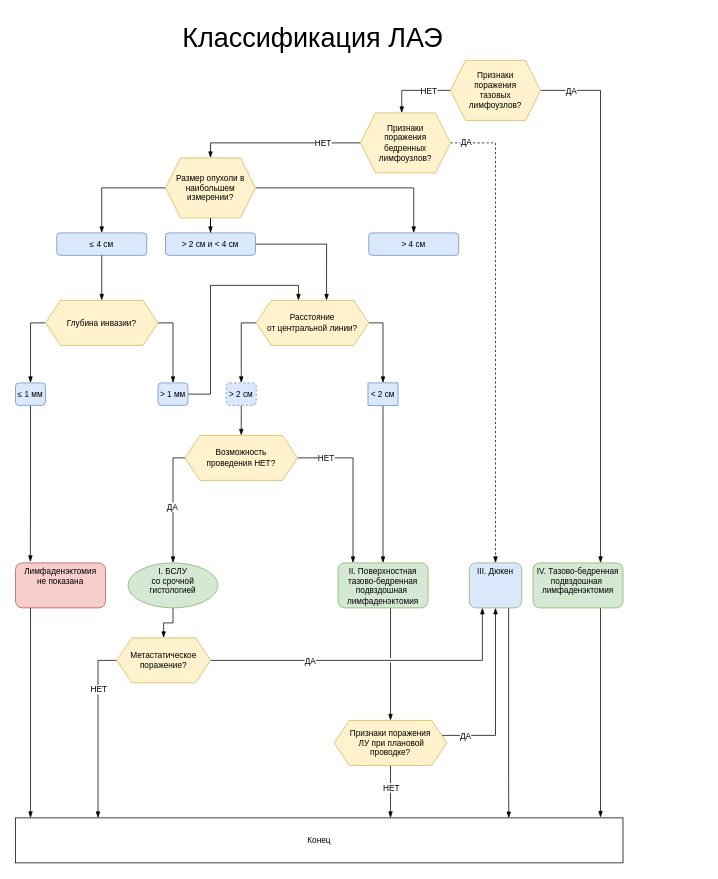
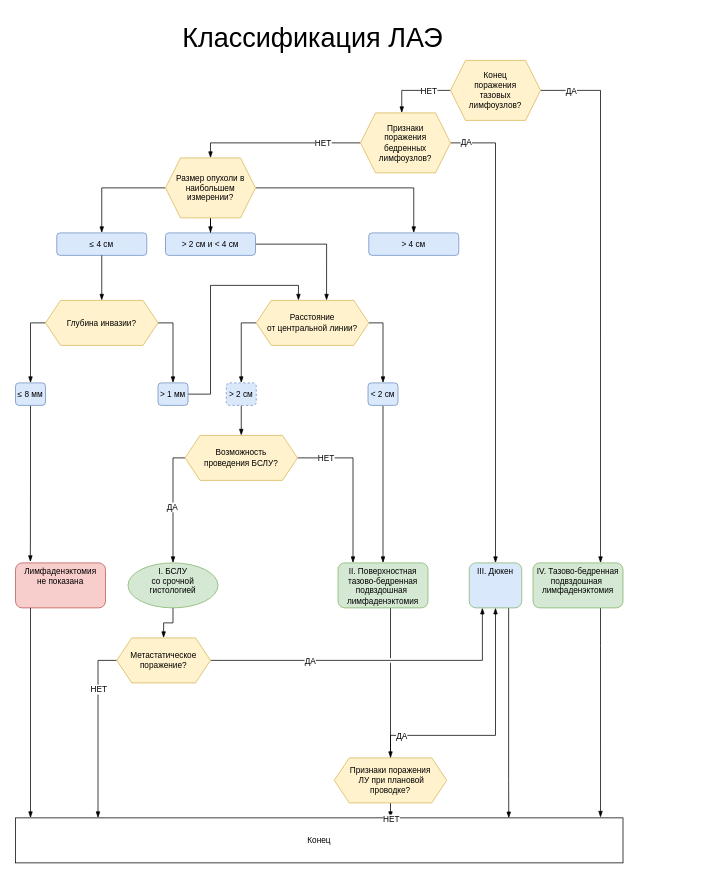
  <mxCell id="0" />
  <mxCell id="1" parent="0" />
  <mxCell id="2" style="edgeStyle=orthogonalEdgeStyle;rounded=0;orthogonalLoop=1;jettySize=auto;html=1;exitX=1;exitY=0.5;exitDx=0;exitDy=0;endArrow=blockThin;startSize=5;endFill=1;labelBackgroundColor=none;" parent="1" source="6" edge="1"><mxGeometry relative="1" as="geometry"><Array as="points"><mxPoint x="800" y="120" /></Array><mxPoint x="719.998" y="50.023" as="sourcePoint" /><mxPoint x="800.033" y="750" as="targetPoint" /></mxGeometry></mxCell>
  <mxCell id="3" value="ДА" style="edgeLabel;html=1;align=center;verticalAlign=middle;resizable=0;points=[];endArrow=blockThin;rounded=0;strokeColor=default;startSize=5;endFill=1;labelBackgroundColor=default;" parent="2" vertex="1" connectable="0"><mxGeometry x="-0.007" y="-3" relative="1" as="geometry"><mxPoint x="-37" y="-273" as="offset" /></mxGeometry></mxCell>
  <mxCell id="4" style="edgeStyle=orthogonalEdgeStyle;rounded=0;orthogonalLoop=1;jettySize=auto;html=1;endArrow=blockThin;startSize=5;endFill=1;labelBackgroundColor=none;" parent="1" source="6" target="56" edge="1"><mxGeometry relative="1" as="geometry"><Array as="points"><mxPoint x="535" y="120" /></Array></mxGeometry></mxCell>
  <mxCell id="5" value="НЕТ" style="edgeLabel;html=1;align=center;verticalAlign=middle;resizable=0;points=[];endArrow=blockThin;rounded=0;strokeColor=default;startSize=5;endFill=1;labelBackgroundColor=default;" parent="4" vertex="1" connectable="0"><mxGeometry x="0.192" y="-1" relative="1" as="geometry"><mxPoint x="27" y="1" as="offset" /></mxGeometry></mxCell>
- <mxCell id="6" value="Признаки &lt;br&gt;поражения &lt;br&gt;тазовых &lt;br&gt;лимфоузлов?" style="shape=hexagon;perimeter=hexagonPerimeter2;whiteSpace=wrap;html=1;fixedSize=1;labelBackgroundColor=none;endArrow=blockThin;fontSize=11;rounded=0;startSize=5;endFill=1;fillColor=#fff2cc;strokeColor=#d6b656;" parent="1" vertex="1"><mxGeometry x="600" y="80" width="120" height="80" as="geometry" /></mxCell>
+ <mxCell id="6" value="Конец &lt;br&gt;поражения &lt;br&gt;тазовых &lt;br&gt;лимфоузлов?" style="shape=hexagon;perimeter=hexagonPerimeter2;whiteSpace=wrap;html=1;fixedSize=1;labelBackgroundColor=none;endArrow=blockThin;fontSize=11;rounded=0;startSize=5;endFill=1;fillColor=#fff2cc;strokeColor=#d6b656;" parent="1" vertex="1"><mxGeometry x="600" y="80" width="120" height="80" as="geometry" /></mxCell>
  <mxCell id="7" style="edgeStyle=orthogonalEdgeStyle;rounded=0;orthogonalLoop=1;jettySize=auto;html=1;entryX=0.5;entryY=0;entryDx=0;entryDy=0;exitX=0;exitY=0.5;exitDx=0;exitDy=0;startSize=5;endArrow=blockThin;endFill=1;labelBackgroundColor=none;" parent="1" source="10" target="13" edge="1"><mxGeometry relative="1" as="geometry" /></mxCell>
  <mxCell id="8" style="edgeStyle=orthogonalEdgeStyle;rounded=0;orthogonalLoop=1;jettySize=auto;html=1;exitX=0.5;exitY=1;exitDx=0;exitDy=0;endArrow=blockThin;startSize=5;endFill=1;labelBackgroundColor=none;" parent="1" source="10" target="15" edge="1"><mxGeometry relative="1" as="geometry" /></mxCell>
  <mxCell id="9" style="edgeStyle=orthogonalEdgeStyle;rounded=0;orthogonalLoop=1;jettySize=auto;html=1;entryX=0.5;entryY=0;entryDx=0;entryDy=0;endArrow=blockThin;startSize=5;endFill=1;labelBackgroundColor=none;" parent="1" source="10" target="16" edge="1"><mxGeometry relative="1" as="geometry"><Array as="points"><mxPoint x="551" y="250" /></Array></mxGeometry></mxCell>
  <mxCell id="10" value="Размер опухоли в наибольшем измерении?" style="shape=hexagon;perimeter=hexagonPerimeter2;whiteSpace=wrap;html=1;fixedSize=1;labelBackgroundColor=none;endArrow=blockThin;fontSize=11;rounded=0;startSize=5;endFill=1;fillColor=#fff2cc;strokeColor=#d6b656;" parent="1" vertex="1"><mxGeometry x="220" y="210" width="120" height="80" as="geometry" /></mxCell>
  <mxCell id="11" style="edgeStyle=orthogonalEdgeStyle;rounded=0;orthogonalLoop=1;jettySize=auto;html=1;entryX=0.963;entryY=-0.011;entryDx=0;entryDy=0;entryPerimeter=0;endArrow=blockThin;startSize=5;endFill=1;labelBackgroundColor=none;" parent="1" source="12" target="38" edge="1"><mxGeometry relative="1" as="geometry"><Array as="points"><mxPoint x="800" y="860" /><mxPoint x="800" y="860" /></Array></mxGeometry></mxCell>
  <mxCell id="12" value="IV. Тазово-бедренная подвздошная&amp;nbsp;&lt;br&gt;лимфаденэктомия" style="rounded=1;whiteSpace=wrap;html=1;fillColor=#d5e8d4;strokeColor=#82b366;labelBackgroundColor=none;endArrow=blockThin;fontSize=11;startSize=5;endFill=1;perimeterSpacing=0;verticalAlign=top;spacingTop=0;spacing=0;spacingLeft=2;spacingBottom=0;spacingRight=2;" parent="1" vertex="1"><mxGeometry x="710" y="750" width="120" height="60" as="geometry" /></mxCell>
  <mxCell id="13" value="≤ 4 см" style="rounded=1;whiteSpace=wrap;html=1;labelBackgroundColor=none;endArrow=blockThin;fontSize=11;startSize=5;endFill=1;fillColor=#dae8fc;strokeColor=#6c8ebf;" parent="1" vertex="1"><mxGeometry x="75" y="310" width="120" height="30" as="geometry" /></mxCell>
  <mxCell id="14" style="edgeStyle=orthogonalEdgeStyle;rounded=0;orthogonalLoop=1;jettySize=auto;html=1;entryX=0.625;entryY=0;entryDx=0;entryDy=0;endArrow=blockThin;startSize=5;endFill=1;labelBackgroundColor=none;" parent="1" source="15" target="26" edge="1"><mxGeometry relative="1" as="geometry"><Array as="points"><mxPoint x="435" y="325" /></Array></mxGeometry></mxCell>
  <mxCell id="15" value="&amp;gt;&amp;nbsp;2 см и &amp;lt; 4 см" style="rounded=1;whiteSpace=wrap;html=1;labelBackgroundColor=none;endArrow=blockThin;fontSize=11;startSize=5;endFill=1;fillColor=#dae8fc;strokeColor=#6c8ebf;" parent="1" vertex="1"><mxGeometry x="220" y="310" width="120" height="30" as="geometry" /></mxCell>
  <mxCell id="16" value="&amp;gt;&amp;nbsp;4 см" style="rounded=1;whiteSpace=wrap;html=1;labelBackgroundColor=none;endArrow=blockThin;fontSize=11;startSize=5;endFill=1;fillColor=#dae8fc;strokeColor=#6c8ebf;" parent="1" vertex="1"><mxGeometry x="491" y="310" width="120" height="30" as="geometry" /></mxCell>
  <mxCell id="17" style="edgeStyle=orthogonalEdgeStyle;rounded=0;orthogonalLoop=1;jettySize=auto;html=1;entryX=0.165;entryY=-0.024;entryDx=0;entryDy=0;entryPerimeter=0;endArrow=blockThin;startSize=5;endFill=1;labelBackgroundColor=none;" parent="1" source="18" target="23" edge="1"><mxGeometry relative="1" as="geometry" /></mxCell>
- <mxCell id="18" value="≤ 1 мм" style="rounded=1;whiteSpace=wrap;html=1;labelBackgroundColor=none;endArrow=blockThin;fontSize=11;startSize=5;endFill=1;fillColor=#dae8fc;strokeColor=#6c8ebf;" parent="1" vertex="1"><mxGeometry x="20" y="510" width="40" height="30" as="geometry" /></mxCell>
+ <mxCell id="18" value="≤ 8 мм" style="rounded=1;whiteSpace=wrap;html=1;labelBackgroundColor=none;endArrow=blockThin;fontSize=11;startSize=5;endFill=1;fillColor=#dae8fc;strokeColor=#6c8ebf;" parent="1" vertex="1"><mxGeometry x="20" y="510" width="40" height="30" as="geometry" /></mxCell>
  <mxCell id="19" style="edgeStyle=orthogonalEdgeStyle;rounded=0;orthogonalLoop=1;jettySize=auto;html=1;entryX=0.375;entryY=0;entryDx=0;entryDy=0;endArrow=blockThin;startSize=5;endFill=1;labelBackgroundColor=none;" parent="1" source="20" target="26" edge="1"><mxGeometry relative="1" as="geometry"><Array as="points"><mxPoint x="280" y="525" /><mxPoint x="280" y="380" /><mxPoint x="397" y="380" /><mxPoint x="397" y="400" /></Array><mxPoint x="420" y="370" as="targetPoint" /></mxGeometry></mxCell>
  <mxCell id="20" value="&amp;gt; 1 мм" style="rounded=1;whiteSpace=wrap;html=1;labelBackgroundColor=none;endArrow=blockThin;fontSize=11;startSize=5;endFill=1;fillColor=#dae8fc;strokeColor=#6c8ebf;" parent="1" vertex="1"><mxGeometry x="210" y="510" width="40" height="30" as="geometry" /></mxCell>
  <mxCell id="21" style="edgeStyle=orthogonalEdgeStyle;rounded=0;orthogonalLoop=1;jettySize=auto;html=1;exitX=1;exitY=0.5;exitDx=0;exitDy=0;endArrow=blockThin;startSize=5;endFill=1;labelBackgroundColor=none;" parent="1" source="44" target="20" edge="1"><mxGeometry relative="1" as="geometry"><Array as="points"><mxPoint x="230" y="430" /></Array></mxGeometry></mxCell>
  <mxCell id="22" style="edgeStyle=orthogonalEdgeStyle;rounded=0;orthogonalLoop=1;jettySize=auto;html=1;entryX=0.5;entryY=0;entryDx=0;entryDy=0;exitX=0;exitY=0.5;exitDx=0;exitDy=0;endArrow=blockThin;startSize=5;endFill=1;labelBackgroundColor=none;" parent="1" source="44" target="18" edge="1"><mxGeometry relative="1" as="geometry"><Array as="points"><mxPoint x="40" y="430" /></Array></mxGeometry></mxCell>
  <mxCell id="23" value="Лимфаденэктомия &lt;br&gt;не показана" style="rounded=1;whiteSpace=wrap;html=1;fillColor=#f8cecc;strokeColor=#b85450;labelBackgroundColor=none;endArrow=blockThin;fontSize=11;startSize=5;endFill=1;verticalAlign=top;spacingTop=0;spacing=0;spacingLeft=2;spacingBottom=0;spacingRight=2;" parent="1" vertex="1"><mxGeometry x="20" y="750" width="120" height="60" as="geometry" /></mxCell>
  <mxCell id="24" style="edgeStyle=orthogonalEdgeStyle;rounded=0;orthogonalLoop=1;jettySize=auto;html=1;entryX=0.5;entryY=0;entryDx=0;entryDy=0;exitX=0;exitY=0.5;exitDx=0;exitDy=0;endArrow=blockThin;startSize=5;endFill=1;labelBackgroundColor=none;" parent="1" source="26" target="28" edge="1"><mxGeometry relative="1" as="geometry"><mxPoint x="386" y="460" as="sourcePoint" /><Array as="points"><mxPoint x="321" y="430" /></Array></mxGeometry></mxCell>
  <mxCell id="25" style="edgeStyle=orthogonalEdgeStyle;rounded=0;orthogonalLoop=1;jettySize=auto;html=1;entryX=0.5;entryY=0;entryDx=0;entryDy=0;exitX=1;exitY=0.5;exitDx=0;exitDy=0;endArrow=blockThin;startSize=5;endFill=1;labelBackgroundColor=none;" parent="1" source="26" target="32" edge="1"><mxGeometry relative="1" as="geometry"><mxPoint x="386" y="460" as="sourcePoint" /><Array as="points"><mxPoint x="510" y="430" /><mxPoint x="510" y="510" /></Array></mxGeometry></mxCell>
  <mxCell id="26" value="Расстояние &lt;br&gt;от центральной линии?" style="shape=hexagon;perimeter=hexagonPerimeter2;whiteSpace=wrap;html=1;fixedSize=1;labelBackgroundColor=none;endArrow=blockThin;fontSize=11;rounded=0;startSize=5;endFill=1;fillColor=#fff2cc;strokeColor=#d6b656;" parent="1" vertex="1"><mxGeometry x="341" y="400" width="150" height="60" as="geometry" /></mxCell>
  <mxCell id="27" style="edgeStyle=orthogonalEdgeStyle;rounded=0;orthogonalLoop=1;jettySize=auto;html=1;entryX=0.5;entryY=0;entryDx=0;entryDy=0;endArrow=blockThin;startSize=5;endFill=1;labelBackgroundColor=none;" parent="1" source="28" target="49" edge="1"><mxGeometry relative="1" as="geometry"><mxPoint x="341" y="590" as="targetPoint" /></mxGeometry></mxCell>
  <mxCell id="28" value="&amp;gt;&amp;nbsp;2 см" style="rounded=1;whiteSpace=wrap;html=1;labelBackgroundColor=none;endArrow=blockThin;fontSize=11;startSize=5;endFill=1;fillColor=#dae8fc;strokeColor=#6c8ebf;dashed=1;" parent="1" vertex="1"><mxGeometry x="301" y="510" width="40" height="30" as="geometry" /></mxCell>
  <mxCell id="29" style="edgeStyle=orthogonalEdgeStyle;rounded=0;orthogonalLoop=1;jettySize=auto;html=1;jumpStyle=gap;exitX=1;exitY=0.5;exitDx=0;exitDy=0;entryX=0.25;entryY=1;entryDx=0;entryDy=0;endArrow=blockThin;startSize=5;endFill=1;labelBackgroundColor=none;" parent="1" source="37" target="34" edge="1"><mxGeometry relative="1" as="geometry"><mxPoint x="46" y="870" as="targetPoint" /><Array as="points"><mxPoint x="642" y="880" /></Array></mxGeometry></mxCell>
  <mxCell id="30" value="ДА" style="edgeLabel;html=1;align=center;verticalAlign=middle;resizable=0;points=[];endArrow=blockThin;rounded=0;strokeColor=default;startSize=5;endFill=1;labelBackgroundColor=default;" parent="29" vertex="1" connectable="0"><mxGeometry x="-0.123" y="-1" relative="1" as="geometry"><mxPoint x="-58" y="-1" as="offset" /></mxGeometry></mxCell>
  <mxCell id="31" style="edgeStyle=orthogonalEdgeStyle;rounded=0;orthogonalLoop=1;jettySize=auto;html=1;entryX=0.5;entryY=0;entryDx=0;entryDy=0;endArrow=blockThin;startSize=5;endFill=1;labelBackgroundColor=none;" parent="1" source="32" target="42" edge="1"><mxGeometry relative="1" as="geometry"><mxPoint x="507" y="630" as="targetPoint" /><Array as="points"><mxPoint x="510" y="750" /></Array></mxGeometry></mxCell>
- <mxCell id="32" value="&amp;lt;&amp;nbsp;2 см" style="whiteSpace=wrap;html=1;labelBackgroundColor=none;endArrow=blockThin;fontSize=11;startSize=5;endFill=1;fillColor=#dae8fc;strokeColor=#6c8ebf;rounded=0;" parent="1" vertex="1"><mxGeometry x="490" y="510" width="40" height="30" as="geometry" /></mxCell>
+ <mxCell id="32" value="&amp;lt;&amp;nbsp;2 см" style="rounded=1;whiteSpace=wrap;html=1;labelBackgroundColor=none;endArrow=blockThin;fontSize=11;startSize=5;endFill=1;fillColor=#dae8fc;strokeColor=#6c8ebf;" parent="1" vertex="1"><mxGeometry x="490" y="510" width="40" height="30" as="geometry" /></mxCell>
  <mxCell id="33" style="edgeStyle=orthogonalEdgeStyle;rounded=0;orthogonalLoop=1;jettySize=auto;html=1;exitX=0.75;exitY=1;exitDx=0;exitDy=0;entryX=0.812;entryY=0.004;entryDx=0;entryDy=0;entryPerimeter=0;endArrow=blockThin;startSize=5;endFill=1;labelBackgroundColor=none;" parent="1" source="34" target="38" edge="1"><mxGeometry relative="1" as="geometry"><mxPoint x="690" y="1050" as="targetPoint" /><Array as="points"><mxPoint x="678" y="1040" /><mxPoint x="678" y="1040" /></Array></mxGeometry></mxCell>
  <mxCell id="34" value="III. Дюкен" style="rounded=1;whiteSpace=wrap;html=1;fillColor=#dae8fc;strokeColor=#82b366;labelBackgroundColor=none;endArrow=blockThin;fontSize=11;startSize=5;endFill=1;verticalAlign=top;spacingTop=0;spacing=0;spacingLeft=2;spacingBottom=0;spacingRight=2;" parent="1" vertex="1"><mxGeometry x="625" y="750" width="70" height="60" as="geometry" /></mxCell>
  <mxCell id="35" style="edgeStyle=orthogonalEdgeStyle;rounded=0;orthogonalLoop=1;jettySize=auto;html=1;endArrow=blockThin;startSize=5;endFill=1;labelBackgroundColor=none;" parent="1" source="37" target="38" edge="1"><mxGeometry relative="1" as="geometry"><mxPoint x="386.059" y="1090" as="targetPoint" /><Array as="points"><mxPoint x="130" y="880" /></Array></mxGeometry></mxCell>
  <mxCell id="36" value="НЕТ" style="edgeLabel;html=1;align=center;verticalAlign=middle;resizable=0;points=[];endArrow=blockThin;rounded=0;strokeColor=default;startSize=5;endFill=1;labelBackgroundColor=default;" parent="35" vertex="1" connectable="0"><mxGeometry x="-0.211" y="2" relative="1" as="geometry"><mxPoint x="-2" y="-30" as="offset" /></mxGeometry></mxCell>
  <mxCell id="37" value="Метастатическое поражение?" style="shape=hexagon;perimeter=hexagonPerimeter2;whiteSpace=wrap;html=1;fixedSize=1;labelBackgroundColor=none;endArrow=blockThin;fontSize=11;rounded=0;startSize=5;endFill=1;fillColor=#fff2cc;strokeColor=#d6b656;" parent="1" vertex="1"><mxGeometry x="155" y="850" width="125" height="60" as="geometry" /></mxCell>
  <mxCell id="38" value="Конец" style="rounded=0;whiteSpace=wrap;html=1;labelBackgroundColor=none;endArrow=blockThin;fontSize=11;startSize=5;endFill=1;" parent="1" vertex="1"><mxGeometry x="20" y="1090" width="810" height="60" as="geometry" /></mxCell>
  <mxCell id="39" style="edgeStyle=orthogonalEdgeStyle;rounded=0;orthogonalLoop=1;jettySize=auto;html=1;jumpStyle=arc;exitX=0.167;exitY=1;exitDx=0;exitDy=0;exitPerimeter=0;endArrow=blockThin;startSize=5;endFill=1;labelBackgroundColor=none;" parent="1" source="23" edge="1"><mxGeometry relative="1" as="geometry"><mxPoint x="40" y="1090" as="targetPoint" /><Array as="points"><mxPoint x="40" y="1090" /></Array></mxGeometry></mxCell>
  <mxCell id="40" style="edgeStyle=orthogonalEdgeStyle;rounded=0;orthogonalLoop=1;jettySize=auto;html=1;entryX=0.5;entryY=0;entryDx=0;entryDy=0;" parent="1" edge="1"><mxGeometry relative="1" as="geometry"><mxPoint x="935" y="480" as="sourcePoint" /><Array as="points"><mxPoint x="935" y="510" /><mxPoint x="935" y="510" /></Array></mxGeometry></mxCell>
  <mxCell id="41" style="edgeStyle=orthogonalEdgeStyle;rounded=0;orthogonalLoop=1;jettySize=auto;html=1;endArrow=blockThin;startSize=5;endFill=1;labelBackgroundColor=none;jumpStyle=gap;" parent="1" source="42" target="61" edge="1"><mxGeometry relative="1" as="geometry"><Array as="points"><mxPoint x="520" y="910" /><mxPoint x="520" y="910" /></Array></mxGeometry></mxCell>
  <mxCell id="42" value="II. Поверхностная тазово-бедренная подвздошная&amp;nbsp;&lt;br&gt;лимфаденэктомия" style="rounded=1;whiteSpace=wrap;html=1;fillColor=#d5e8d4;strokeColor=#82b366;labelBackgroundColor=none;endArrow=blockThin;fontSize=11;startSize=5;endFill=1;verticalAlign=top;spacing=0;spacingTop=0;spacingLeft=2;spacingBottom=0;spacingRight=2;" parent="1" vertex="1"><mxGeometry x="450" y="750" width="120" height="60" as="geometry" /></mxCell>
  <mxCell id="43" value="" style="edgeStyle=orthogonalEdgeStyle;rounded=0;orthogonalLoop=1;jettySize=auto;html=1;endArrow=blockThin;startSize=5;endFill=1;labelBackgroundColor=none;" parent="1" source="13" target="44" edge="1"><mxGeometry relative="1" as="geometry"><mxPoint x="116" y="290" as="sourcePoint" /><mxPoint x="116" y="410" as="targetPoint" /></mxGeometry></mxCell>
  <mxCell id="44" value="Глубина инвазии?" style="shape=hexagon;perimeter=hexagonPerimeter2;whiteSpace=wrap;html=1;fixedSize=1;labelBackgroundColor=none;endArrow=blockThin;fontSize=11;rounded=0;startSize=5;endFill=1;fillColor=#fff2cc;strokeColor=#d6b656;" parent="1" vertex="1"><mxGeometry x="60" y="400" width="150" height="60" as="geometry" /></mxCell>
  <mxCell id="45" style="edgeStyle=orthogonalEdgeStyle;rounded=0;orthogonalLoop=1;jettySize=auto;html=1;endArrow=blockThin;startSize=5;endFill=1;labelBackgroundColor=none;" parent="1" source="49" target="51" edge="1"><mxGeometry relative="1" as="geometry"><Array as="points"><mxPoint x="230" y="610" /></Array></mxGeometry></mxCell>
  <mxCell id="46" value="ДА" style="edgeLabel;html=1;align=center;verticalAlign=middle;resizable=0;points=[];endArrow=blockThin;rounded=0;strokeColor=default;startSize=5;endFill=1;labelBackgroundColor=default;" parent="45" vertex="1" connectable="0"><mxGeometry x="0.034" y="-2" relative="1" as="geometry"><mxPoint as="offset" /></mxGeometry></mxCell>
  <mxCell id="47" style="edgeStyle=orthogonalEdgeStyle;rounded=0;orthogonalLoop=1;jettySize=auto;html=1;shadow=0;jumpStyle=arc;exitX=1;exitY=0.5;exitDx=0;exitDy=0;endArrow=blockThin;startSize=5;endFill=1;labelBackgroundColor=none;" parent="1" source="49" target="42" edge="1"><mxGeometry relative="1" as="geometry"><mxPoint x="341" y="640" as="sourcePoint" /><mxPoint x="611" y="666" as="targetPoint" /><Array as="points"><mxPoint x="470" y="610" /></Array></mxGeometry></mxCell>
  <mxCell id="48" value="НЕТ" style="edgeLabel;html=1;align=center;verticalAlign=middle;resizable=0;points=[];endArrow=blockThin;rounded=0;strokeColor=default;startSize=5;endFill=1;labelBackgroundColor=default;" parent="47" vertex="1" connectable="0"><mxGeometry x="-0.441" relative="1" as="geometry"><mxPoint x="-23" as="offset" /></mxGeometry></mxCell>
- <mxCell id="49" value="Возможность&lt;br&gt;проведения НЕТ?" style="shape=hexagon;perimeter=hexagonPerimeter2;whiteSpace=wrap;html=1;fixedSize=1;labelBackgroundColor=none;endArrow=blockThin;fontSize=11;rounded=0;startSize=5;endFill=1;fillColor=#fff2cc;strokeColor=#d6b656;" parent="1" vertex="1"><mxGeometry x="246" y="580" width="150" height="60" as="geometry" /></mxCell>
+ <mxCell id="49" value="Возможность&lt;br&gt;проведения БСЛУ?" style="shape=hexagon;perimeter=hexagonPerimeter2;whiteSpace=wrap;html=1;fixedSize=1;labelBackgroundColor=none;endArrow=blockThin;fontSize=11;rounded=0;startSize=5;endFill=1;fillColor=#fff2cc;strokeColor=#d6b656;" parent="1" vertex="1"><mxGeometry x="246" y="580" width="150" height="60" as="geometry" /></mxCell>
  <mxCell id="50" style="edgeStyle=orthogonalEdgeStyle;rounded=0;orthogonalLoop=1;jettySize=auto;html=1;endArrow=blockThin;startSize=5;endFill=1;labelBackgroundColor=none;" parent="1" source="51" target="37" edge="1"><mxGeometry relative="1" as="geometry" /></mxCell>
  <mxCell id="51" value="I. БСЛУ&lt;br&gt;со срочной гистологией" style="ellipse;whiteSpace=wrap;html=1;fillColor=#d5e8d4;strokeColor=#82b366;labelBackgroundColor=none;endArrow=blockThin;fontSize=11;startSize=5;endFill=1;verticalAlign=top;spacingTop=0;spacing=0;spacingLeft=2;spacingBottom=0;spacingRight=2;" parent="1" vertex="1"><mxGeometry x="170" y="750" width="120" height="60" as="geometry" /></mxCell>
  <mxCell id="52" style="edgeStyle=orthogonalEdgeStyle;rounded=0;orthogonalLoop=1;jettySize=auto;html=1;endArrow=blockThin;startSize=5;endFill=1;labelBackgroundColor=none;" parent="1" source="56" target="10" edge="1"><mxGeometry relative="1" as="geometry"><Array as="points"><mxPoint x="280" y="190" /></Array></mxGeometry></mxCell>
  <mxCell id="53" value="НЕТ" style="edgeLabel;html=1;align=center;verticalAlign=middle;resizable=0;points=[];endArrow=blockThin;rounded=0;strokeColor=default;startSize=5;endFill=1;labelBackgroundColor=default;" parent="52" vertex="1" connectable="0"><mxGeometry x="-0.316" y="-1" relative="1" as="geometry"><mxPoint x="24" y="1" as="offset" /></mxGeometry></mxCell>
- <mxCell id="54" style="edgeStyle=orthogonalEdgeStyle;rounded=0;orthogonalLoop=1;jettySize=auto;html=1;jumpStyle=arc;entryX=0.5;entryY=0;entryDx=0;entryDy=0;endArrow=blockThin;startSize=5;endFill=1;labelBackgroundColor=none;dashed=1;" parent="1" source="56" target="34" edge="1"><mxGeometry relative="1" as="geometry"><mxPoint x="-4" y="850" as="targetPoint" /><Array as="points"><mxPoint x="660" y="190" /></Array></mxGeometry></mxCell>
+ <mxCell id="54" style="edgeStyle=orthogonalEdgeStyle;rounded=0;orthogonalLoop=1;jettySize=auto;html=1;jumpStyle=arc;entryX=0.5;entryY=0;entryDx=0;entryDy=0;endArrow=blockThin;startSize=5;endFill=1;labelBackgroundColor=none;" parent="1" source="56" target="34" edge="1"><mxGeometry relative="1" as="geometry"><mxPoint x="-4" y="850" as="targetPoint" /><Array as="points"><mxPoint x="660" y="190" /></Array></mxGeometry></mxCell>
  <mxCell id="55" value="ДА" style="edgeLabel;html=1;align=center;verticalAlign=middle;resizable=0;points=[];endArrow=blockThin;rounded=0;strokeColor=default;startSize=5;endFill=1;labelBackgroundColor=default;" parent="54" vertex="1" connectable="0"><mxGeometry x="-0.806" relative="1" as="geometry"><mxPoint x="-40" y="-2" as="offset" /></mxGeometry></mxCell>
  <mxCell id="56" value="Признаки &lt;br&gt;поражения &lt;br&gt;бедренных лимфоузлов?" style="shape=hexagon;perimeter=hexagonPerimeter2;whiteSpace=wrap;html=1;fixedSize=1;labelBackgroundColor=none;endArrow=blockThin;fontSize=11;rounded=0;startSize=5;endFill=1;fillColor=#fff2cc;strokeColor=#d6b656;" parent="1" vertex="1"><mxGeometry x="480" y="150" width="120" height="80" as="geometry" /></mxCell>
  <mxCell id="57" style="edgeStyle=orthogonalEdgeStyle;rounded=0;orthogonalLoop=1;jettySize=auto;html=1;endArrow=blockThin;startSize=5;endFill=1;labelBackgroundColor=none;" parent="1" source="61" target="38" edge="1"><mxGeometry relative="1" as="geometry"><mxPoint x="534.54" y="1085.98" as="targetPoint" /><Array as="points"><mxPoint x="520" y="1090" /><mxPoint x="520" y="1090" /></Array></mxGeometry></mxCell>
  <mxCell id="58" value="НЕТ" style="edgeLabel;html=1;align=center;verticalAlign=middle;resizable=0;points=[];endArrow=blockThin;rounded=0;strokeColor=default;startSize=5;endFill=1;labelBackgroundColor=default;" parent="57" vertex="1" connectable="0"><mxGeometry x="-0.691" y="2" relative="1" as="geometry"><mxPoint x="-2" y="18" as="offset" /></mxGeometry></mxCell>
  <mxCell id="59" style="edgeStyle=orthogonalEdgeStyle;rounded=0;orthogonalLoop=1;jettySize=auto;html=1;entryX=0.5;entryY=1;entryDx=0;entryDy=0;jumpStyle=arc;endArrow=blockThin;startSize=5;endFill=1;labelBackgroundColor=none;" parent="1" source="61" target="34" edge="1"><mxGeometry relative="1" as="geometry"><Array as="points"><mxPoint x="660" y="980" /></Array></mxGeometry></mxCell>
  <mxCell id="60" value="ДА" style="edgeLabel;html=1;align=center;verticalAlign=middle;resizable=0;points=[];endArrow=blockThin;rounded=0;strokeColor=default;startSize=5;endFill=1;labelBackgroundColor=default;" parent="59" vertex="1" connectable="0"><mxGeometry x="-0.742" y="5" relative="1" as="geometry"><mxPoint y="5" as="offset" /></mxGeometry></mxCell>
- <mxCell id="61" value="Признаки поражения&lt;br&gt;&amp;nbsp;ЛУ при плановой &lt;br&gt;проводке?" style="shape=hexagon;perimeter=hexagonPerimeter2;whiteSpace=wrap;html=1;fixedSize=1;labelBackgroundColor=none;endArrow=blockThin;fontSize=11;rounded=0;startSize=5;endFill=1;fillColor=#fff2cc;strokeColor=#d6b656;" parent="1" vertex="1"><mxGeometry x="445" y="960" width="150" height="60" as="geometry" /></mxCell>
+ <mxCell id="61" value="Признаки поражения&lt;br&gt;&amp;nbsp;ЛУ при плановой &lt;br&gt;проводке?" style="shape=hexagon;perimeter=hexagonPerimeter2;whiteSpace=wrap;html=1;fixedSize=1;labelBackgroundColor=none;endArrow=blockThin;fontSize=11;rounded=0;startSize=5;endFill=1;fillColor=#fff2cc;strokeColor=#d6b656;" parent="1" vertex="1"><mxGeometry x="445" y="1010" width="150" height="60" as="geometry" /></mxCell>
  <mxCell id="62" value="Классификация ЛАЭ" style="text;html=1;align=center;verticalAlign=middle;resizable=0;points=[];autosize=1;strokeColor=none;fillColor=none;fontSize=36;fontFamily=Helvetica;fontColor=default;" parent="1" vertex="1"><mxGeometry x="231" y="20" width="370" height="60" as="geometry" /></mxCell>
